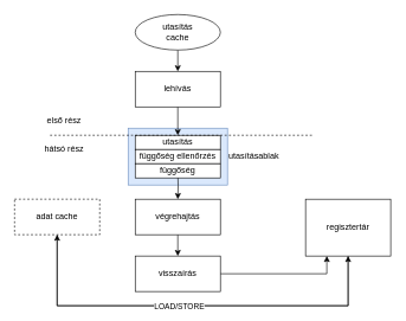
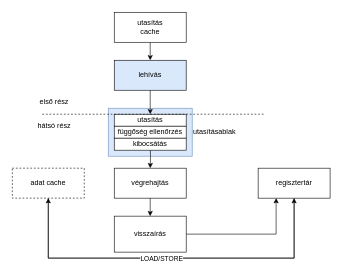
  <mxCell id="0" />
  <mxCell id="1" parent="0" />
  <mxCell id="2" value="utasításablak" style="rounded=0;whiteSpace=wrap;html=1;fillColor=#dae8fc;strokeColor=#6c8ebf;labelPosition=right;verticalLabelPosition=middle;align=left;verticalAlign=middle;" vertex="1" parent="1"><mxGeometry x="180" y="180" width="140" height="80" as="geometry" /></mxCell>
  <mxCell id="3" style="edgeStyle=orthogonalEdgeStyle;rounded=0;orthogonalLoop=1;jettySize=auto;html=1;entryX=0.5;entryY=0;entryDx=0;entryDy=0;" edge="1" parent="1" source="4" target="5"><mxGeometry relative="1" as="geometry" /></mxCell>
- <mxCell id="4" value="lehívás" style="rounded=0;whiteSpace=wrap;html=1;" vertex="1" parent="1"><mxGeometry x="190" y="100" width="120" height="50" as="geometry" /></mxCell>
+ <mxCell id="4" value="lehívás" style="rounded=0;whiteSpace=wrap;html=1;fillColor=#dae8fc;" vertex="1" parent="1"><mxGeometry x="190" y="100" width="120" height="50" as="geometry" /></mxCell>
  <mxCell id="5" value="utasítás" style="rounded=0;whiteSpace=wrap;html=1;" vertex="1" parent="1"><mxGeometry x="190" y="190" width="120" height="20" as="geometry" /></mxCell>
  <mxCell id="6" value="függőség ellenőrzés" style="rounded=0;whiteSpace=wrap;html=1;" vertex="1" parent="1"><mxGeometry x="190" y="210" width="120" height="20" as="geometry" /></mxCell>
  <mxCell id="7" style="edgeStyle=orthogonalEdgeStyle;rounded=0;orthogonalLoop=1;jettySize=auto;html=1;exitX=0.5;exitY=1;exitDx=0;exitDy=0;entryX=0.5;entryY=0;entryDx=0;entryDy=0;" edge="1" parent="1" target="10"><mxGeometry relative="1" as="geometry"><mxPoint x="250" y="240" as="sourcePoint" /></mxGeometry></mxCell>
- <mxCell id="8" value="függőség" style="rounded=0;whiteSpace=wrap;html=1;" vertex="1" parent="1"><mxGeometry x="190" y="230" width="120" height="20" as="geometry" /></mxCell>
+ <mxCell id="8" value="kibocsátás" style="rounded=0;whiteSpace=wrap;html=1;" vertex="1" parent="1"><mxGeometry x="190" y="230" width="120" height="20" as="geometry" /></mxCell>
  <mxCell id="9" style="edgeStyle=orthogonalEdgeStyle;rounded=0;orthogonalLoop=1;jettySize=auto;html=1;exitX=0.5;exitY=1;exitDx=0;exitDy=0;entryX=0.5;entryY=0;entryDx=0;entryDy=0;" edge="1" parent="1" source="10" target="17"><mxGeometry relative="1" as="geometry" /></mxCell>
  <mxCell id="10" value="végrehajtás" style="rounded=0;whiteSpace=wrap;html=1;" vertex="1" parent="1"><mxGeometry x="190" y="280" width="120" height="50" as="geometry" /></mxCell>
  <mxCell id="11" style="edgeStyle=orthogonalEdgeStyle;rounded=0;orthogonalLoop=1;jettySize=auto;html=1;exitX=0.5;exitY=1;exitDx=0;exitDy=0;entryX=0.5;entryY=1;entryDx=0;entryDy=0;" edge="1" parent="1" source="12" target="15"><mxGeometry relative="1" as="geometry"><Array as="points"><mxPoint x="80" y="430" /><mxPoint x="490" y="430" /></Array></mxGeometry></mxCell>
  <mxCell id="12" value="adat cache" style="rounded=0;whiteSpace=wrap;html=1;dashed=1;" vertex="1" parent="1"><mxGeometry x="20" y="280" width="120" height="50" as="geometry" /></mxCell>
  <mxCell id="13" style="edgeStyle=orthogonalEdgeStyle;rounded=0;orthogonalLoop=1;jettySize=auto;html=1;exitX=0.5;exitY=1;exitDx=0;exitDy=0;entryX=0.5;entryY=1;entryDx=0;entryDy=0;" edge="1" parent="1" source="15" target="12"><mxGeometry relative="1" as="geometry"><Array as="points"><mxPoint x="490" y="430" /><mxPoint x="80" y="430" /></Array></mxGeometry></mxCell>
  <mxCell id="14" value="LOAD/STORE" style="edgeLabel;html=1;align=center;verticalAlign=middle;resizable=0;points=[];" vertex="1" connectable="0" parent="13"><mxGeometry x="-0.127" y="1" relative="1" as="geometry"><mxPoint x="-56" as="offset" /></mxGeometry></mxCell>
- <mxCell id="15" value="regisztertár" style="rounded=0;whiteSpace=wrap;html=1;" vertex="1" parent="1"><mxGeometry x="430" y="280" width="120" height="80" as="geometry" /></mxCell>
+ <mxCell id="15" value="regisztertár" style="rounded=0;whiteSpace=wrap;html=1;" vertex="1" parent="1"><mxGeometry x="430" y="280" width="120" height="50" as="geometry" /></mxCell>
  <mxCell id="16" style="edgeStyle=orthogonalEdgeStyle;rounded=0;orthogonalLoop=1;jettySize=auto;html=1;exitX=1;exitY=0.5;exitDx=0;exitDy=0;entryX=0.25;entryY=1;entryDx=0;entryDy=0;" edge="1" parent="1" source="17" target="15"><mxGeometry relative="1" as="geometry" /></mxCell>
- <mxCell id="17" value="visszaírás" style="rounded=0;whiteSpace=wrap;html=1;" vertex="1" parent="1"><mxGeometry x="190" y="360" width="120" height="50" as="geometry" /></mxCell>
+ <mxCell id="17" value="visszaírás" style="rounded=0;whiteSpace=wrap;html=1;" vertex="1" parent="1"><mxGeometry x="190" y="360" width="120" height="60" as="geometry" /></mxCell>
  <mxCell id="18" style="edgeStyle=orthogonalEdgeStyle;rounded=0;orthogonalLoop=1;jettySize=auto;html=1;exitX=0.5;exitY=1;exitDx=0;exitDy=0;entryX=0.5;entryY=0;entryDx=0;entryDy=0;" edge="1" parent="1" source="19" target="4"><mxGeometry relative="1" as="geometry" /></mxCell>
- <mxCell id="19" value="&lt;div&gt;utasítás&lt;/div&gt;&lt;div&gt;cache&lt;br&gt;&lt;/div&gt;" style="ellipse;whiteSpace=wrap;html=1;" vertex="1" parent="1"><mxGeometry x="190" y="20" width="120" height="50" as="geometry" /></mxCell>
+ <mxCell id="19" value="&lt;div&gt;utasítás&lt;/div&gt;&lt;div&gt;cache&lt;br&gt;&lt;/div&gt;" style="rounded=0;whiteSpace=wrap;html=1;" vertex="1" parent="1"><mxGeometry x="190" y="20" width="120" height="50" as="geometry" /></mxCell>
  <mxCell id="20" value="" style="endArrow=none;dashed=1;html=1;" edge="1" parent="1"><mxGeometry width="50" height="50" relative="1" as="geometry"><mxPoint x="70" y="190" as="sourcePoint" /><mxPoint x="440" y="190" as="targetPoint" /></mxGeometry></mxCell>
  <mxCell id="21" value="első rész" style="text;html=1;strokeColor=none;fillColor=none;align=center;verticalAlign=middle;whiteSpace=wrap;rounded=0;" vertex="1" parent="1"><mxGeometry x="55" y="160" width="70" height="20" as="geometry" /></mxCell>
  <mxCell id="22" value="hátsó rész" style="text;html=1;strokeColor=none;fillColor=none;align=center;verticalAlign=middle;whiteSpace=wrap;rounded=0;" vertex="1" parent="1"><mxGeometry x="55" y="200" width="70" height="20" as="geometry" /></mxCell>
